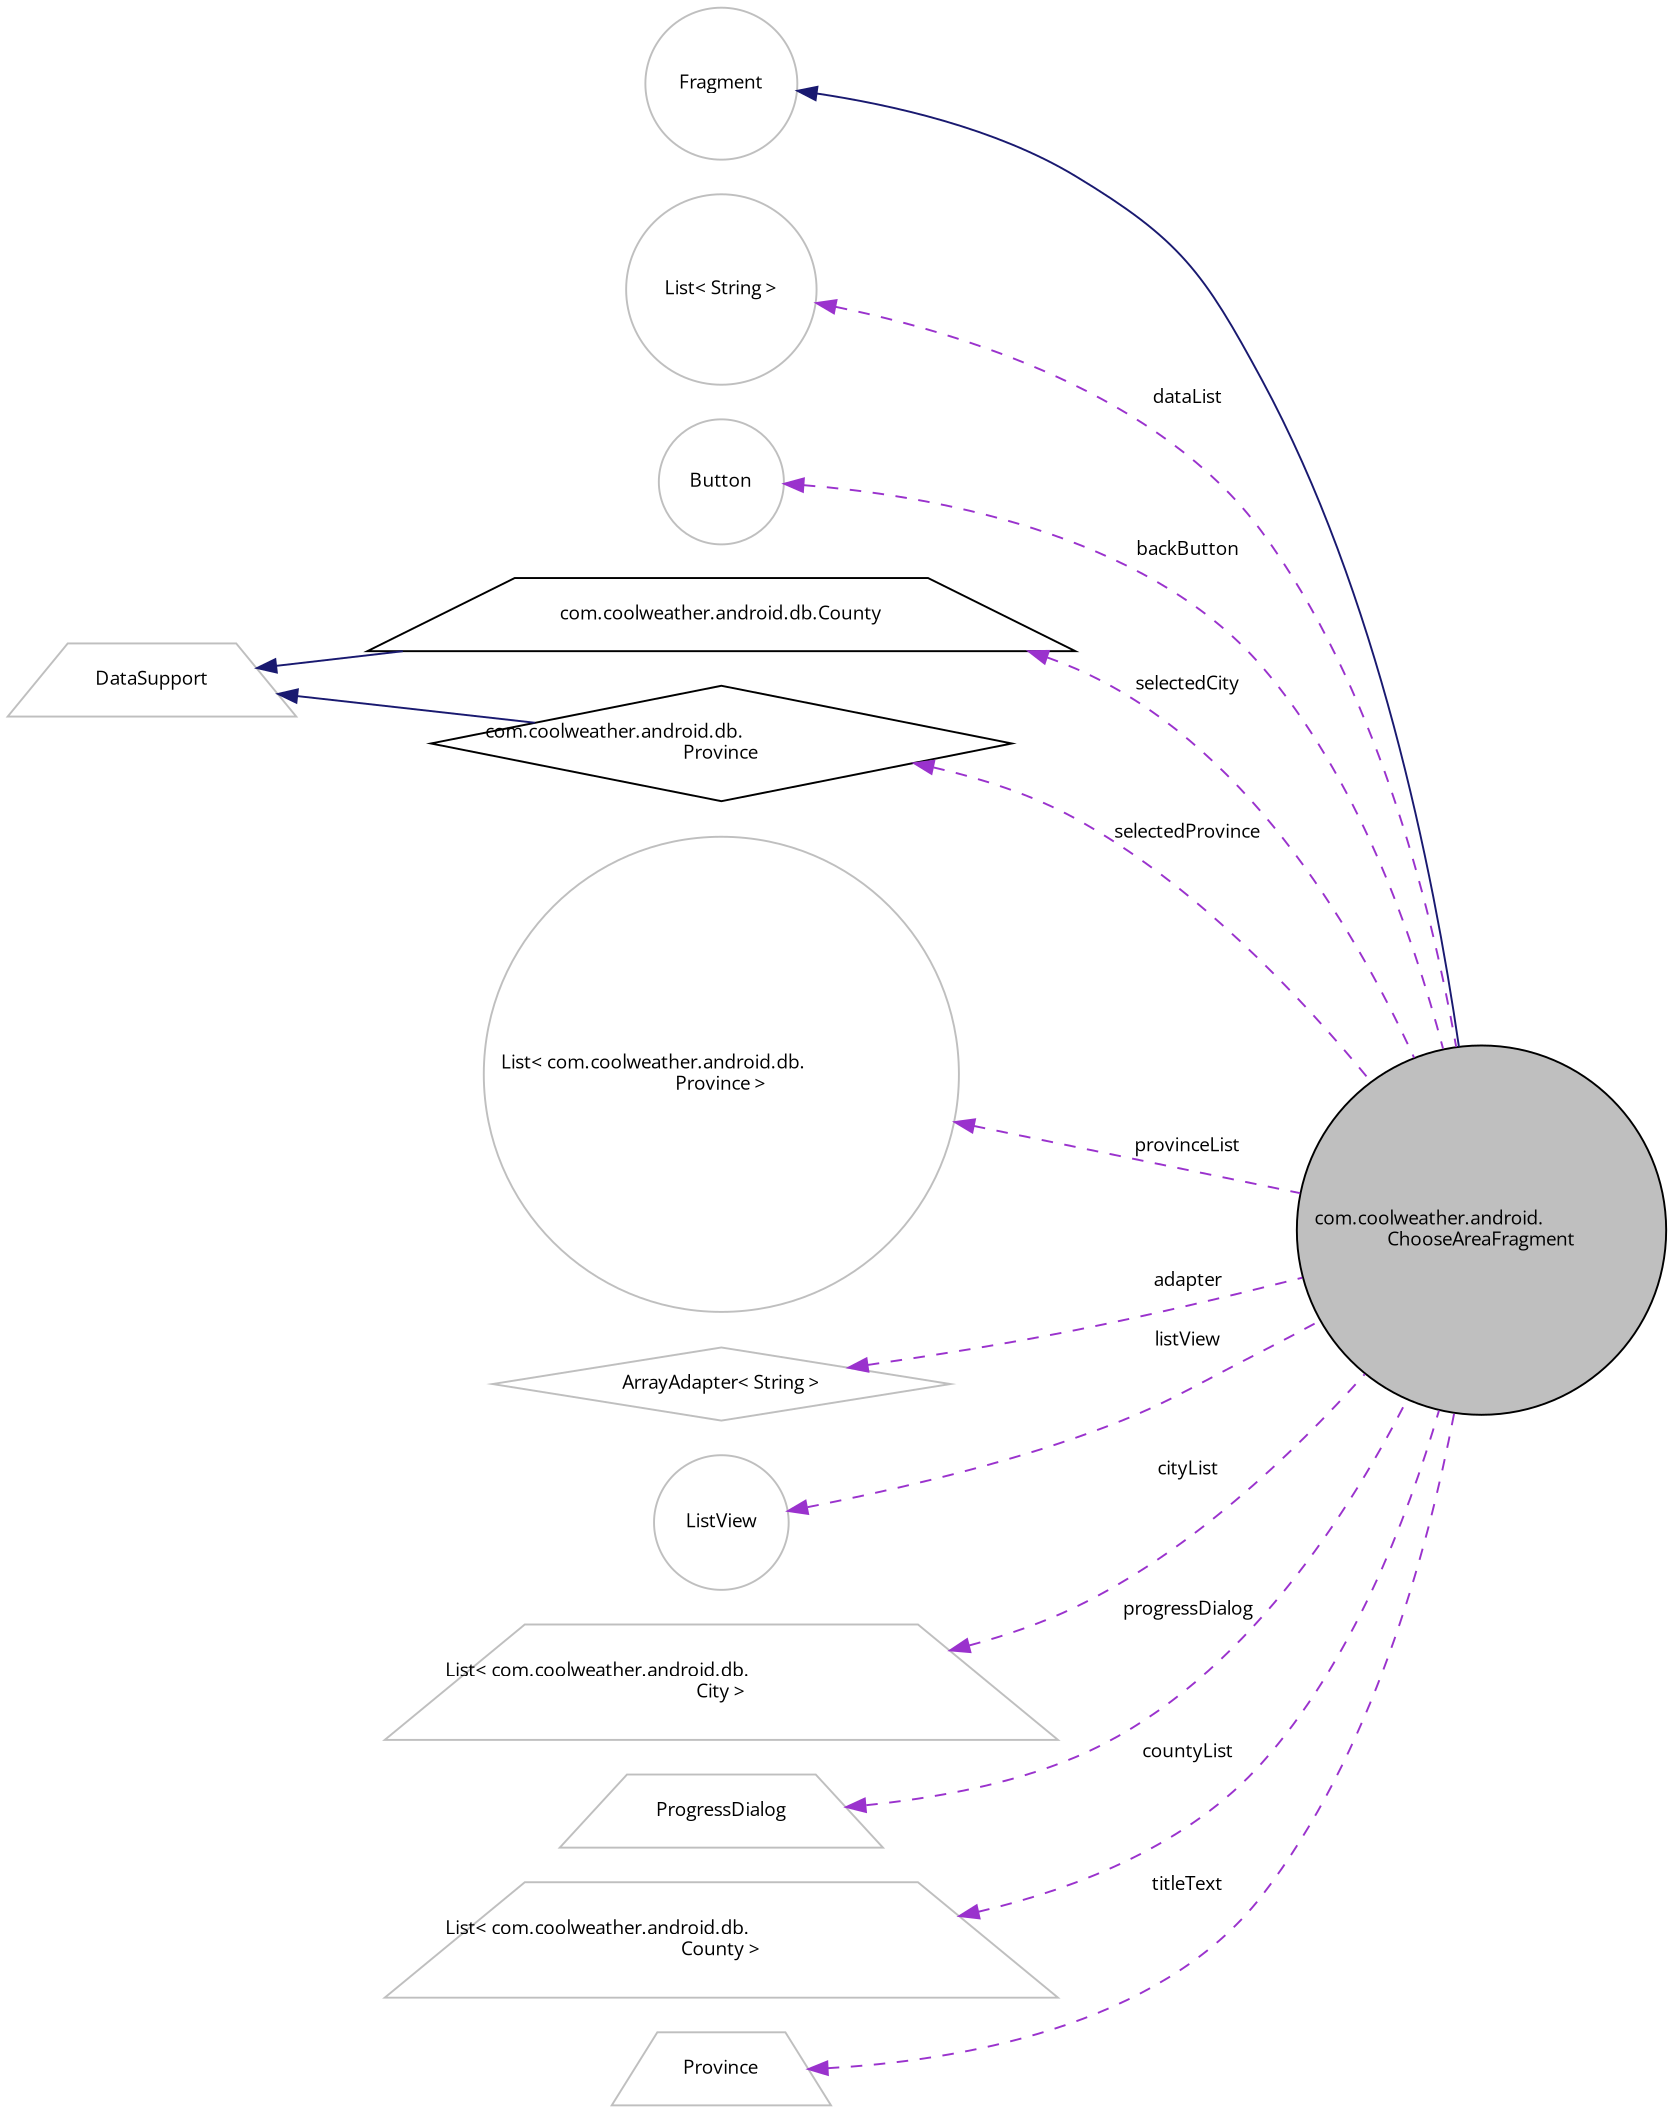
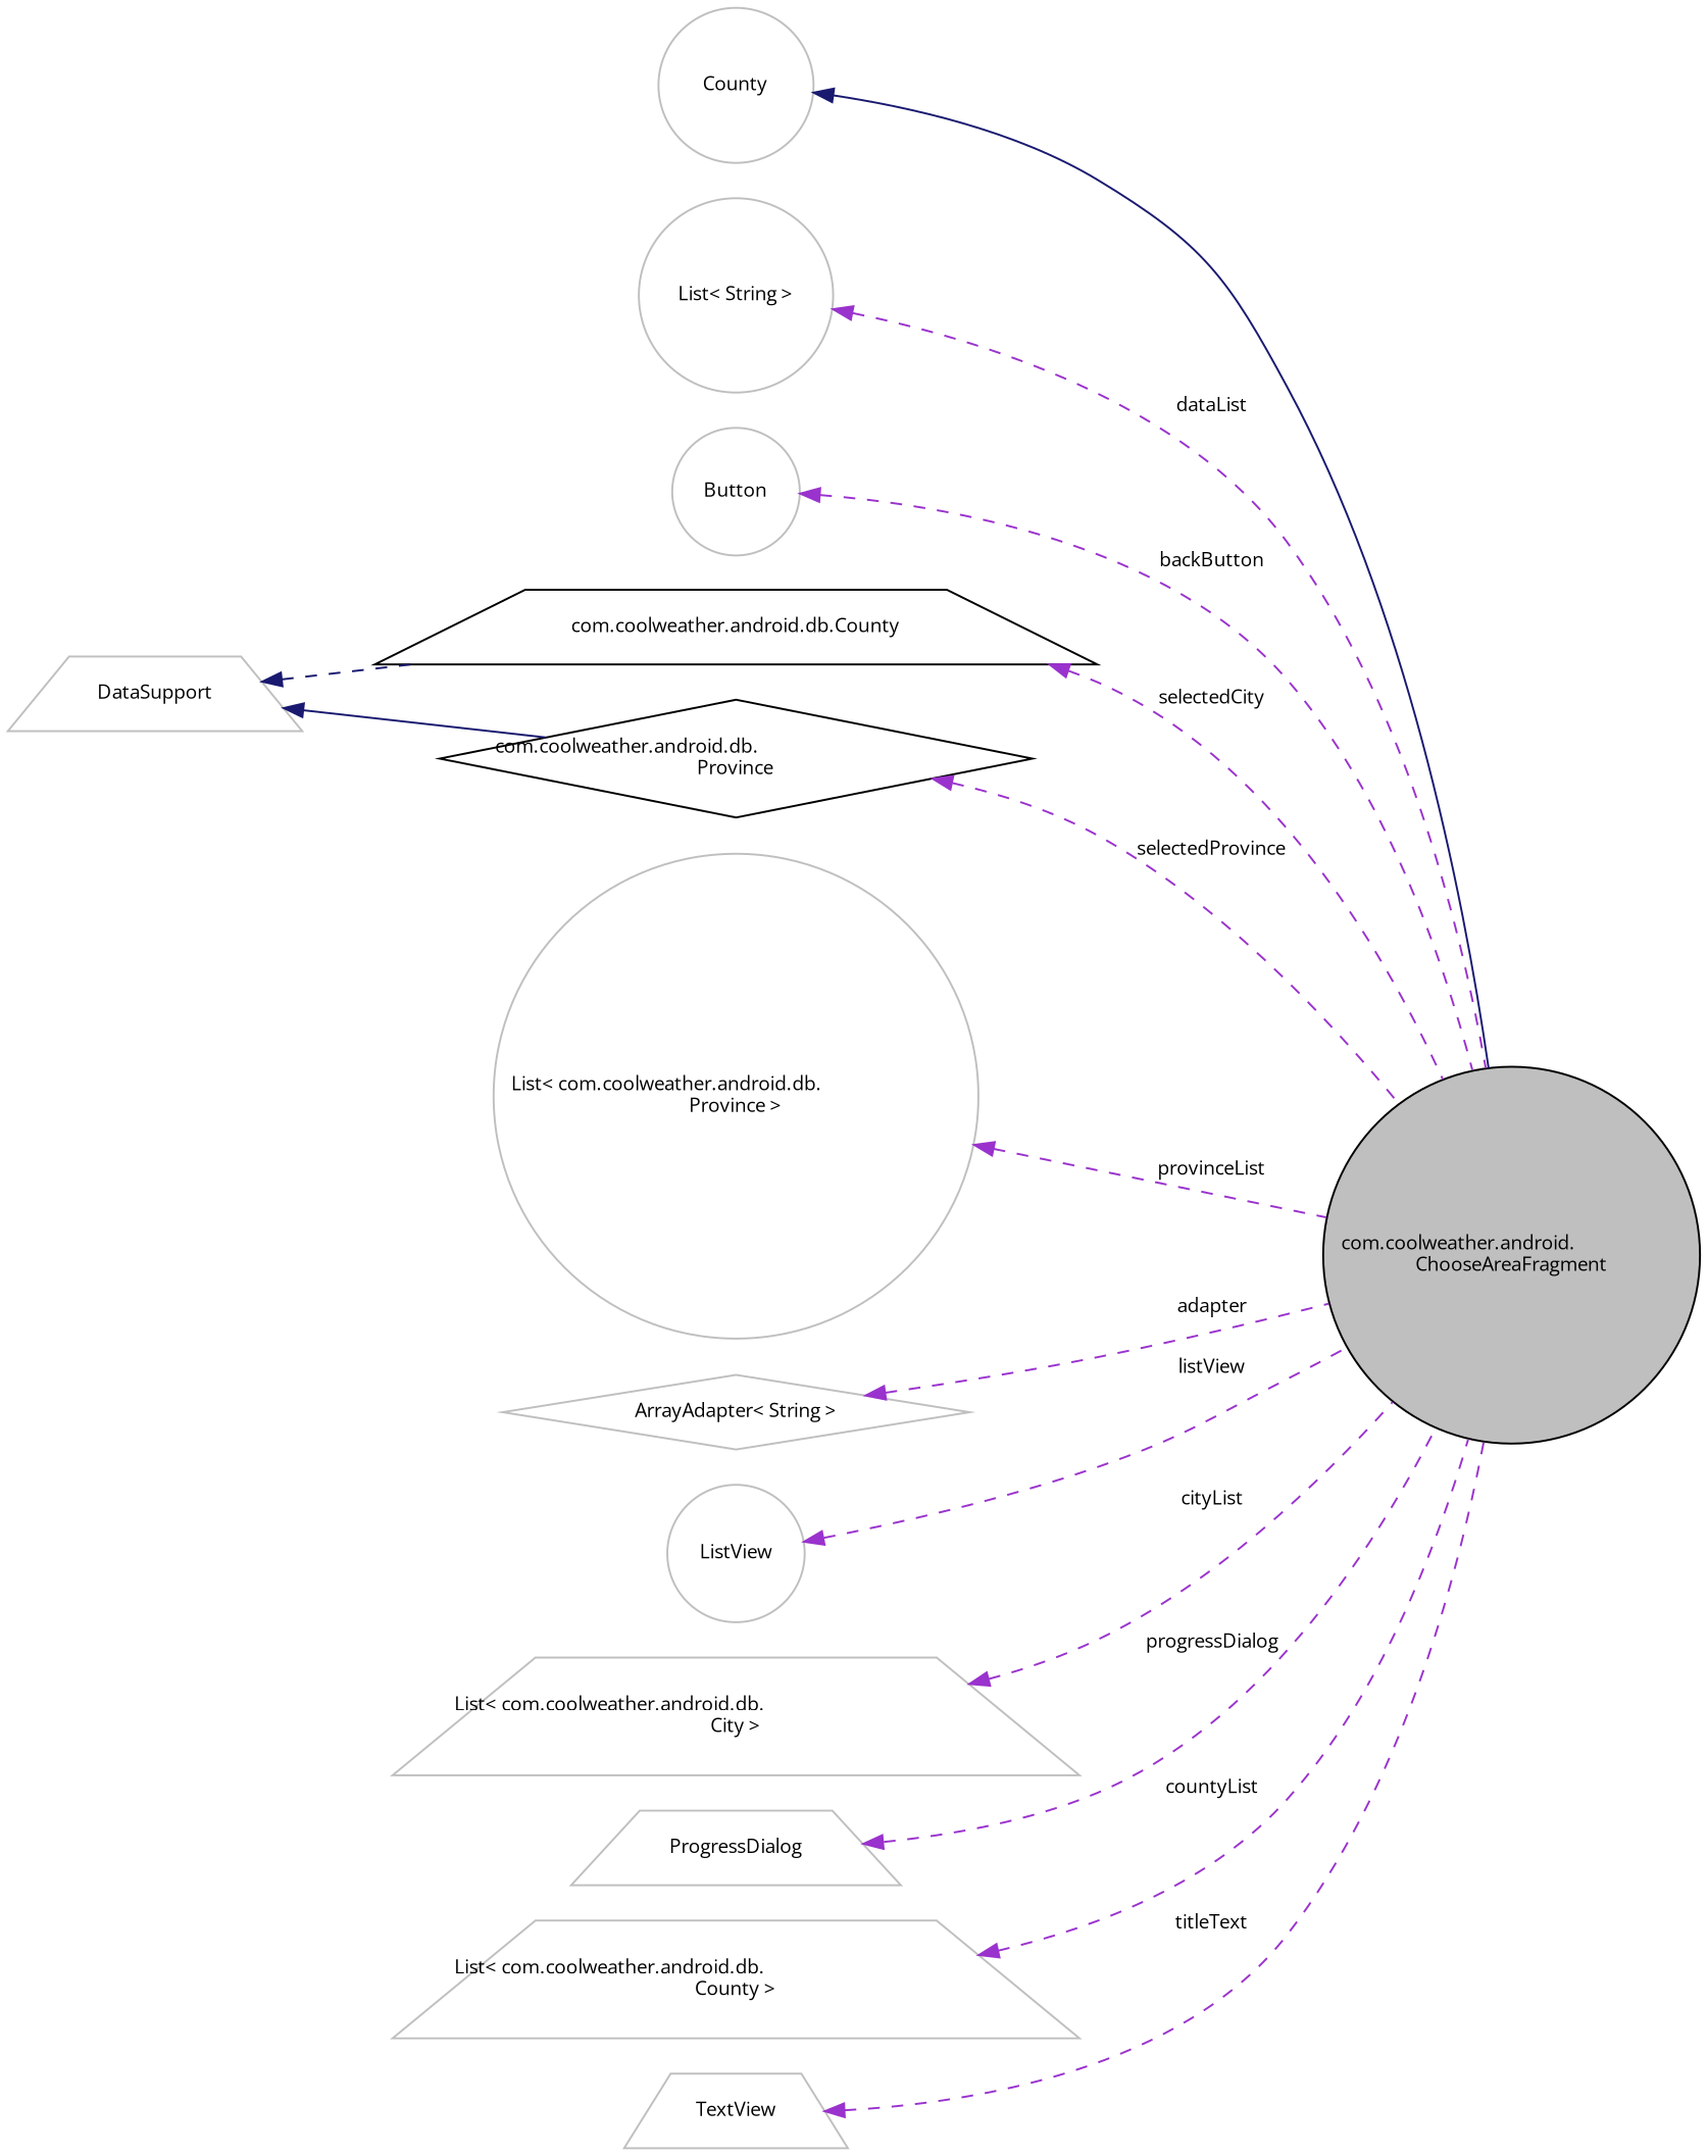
  digraph {
    fontname="Open Sans"
    rankdir=LR
    node [color=grey75 fillcolor=white fontname="Open Sans" fontsize=10 shape=circle style=filled]
    edge [color=darkorchid3 dir=back fontname="Open Sans" fontsize=10 labelfontname=Helvetica labelfontsize=10 style=dashed]
    n1 [color=black fillcolor=grey75 fontcolor=black height=0.2 label="com.coolweather.android.\lChooseAreaFragment" width=0.4]
-   n2 [height=0.2 label=Fragment width=0.4]
+   n2 [height=0.2 label=County width=0.4]
    n3 [height=0.2 label="List\< String \>" width=0.4]
    n4 [height=0.2 label=Button width=0.4]
    n5 [color=black height=0.2 label="com.coolweather.android.db.County" shape=trapezium width=0.4]
    n6 [height=0.2 label=DataSupport shape=trapezium width=0.4]
    n7 [color=black height=0.2 label="com.coolweather.android.db.\lProvince" shape=diamond width=0.4]
    n8 [height=0.2 label="List\< com.coolweather.android.db.\lProvince \>" width=0.4]
    n9 [height=0.2 label="ArrayAdapter\< String \>" shape=diamond width=0.4]
    n10 [height=0.2 label=ListView width=0.4]
    n11 [height=0.2 label="List\< com.coolweather.android.db.\lCity \>" shape=trapezium width=0.4]
    n12 [height=0.2 label=ProgressDialog shape=trapezium width=0.4]
    n13 [height=0.2 label="List\< com.coolweather.android.db.\lCounty \>" shape=trapezium width=0.4]
-   n14 [height=0.2 label=Province shape=trapezium width=0.4]
+   n14 [height=0.2 label=TextView shape=trapezium width=0.4]
    n2 -> n1 [color=midnightblue style=solid]
    n3 -> n1 [label=" dataList"]
    n4 -> n1 [label=" backButton"]
    n5 -> n1 [label=" selectedCity"]
-   n6 -> n5 [color=midnightblue style=solid]
+   n6 -> n5 [color=midnightblue]
    n6 -> n7 [color=midnightblue style=solid]
    n7 -> n1 [label=" selectedProvince"]
    n8 -> n1 [label=" provinceList"]
    n9 -> n1 [label=" adapter"]
    n10 -> n1 [label=" listView"]
    n11 -> n1 [label=" cityList"]
    n12 -> n1 [label=" progressDialog"]
    n13 -> n1 [label=" countyList"]
    n14 -> n1 [label=" titleText"]
  }
